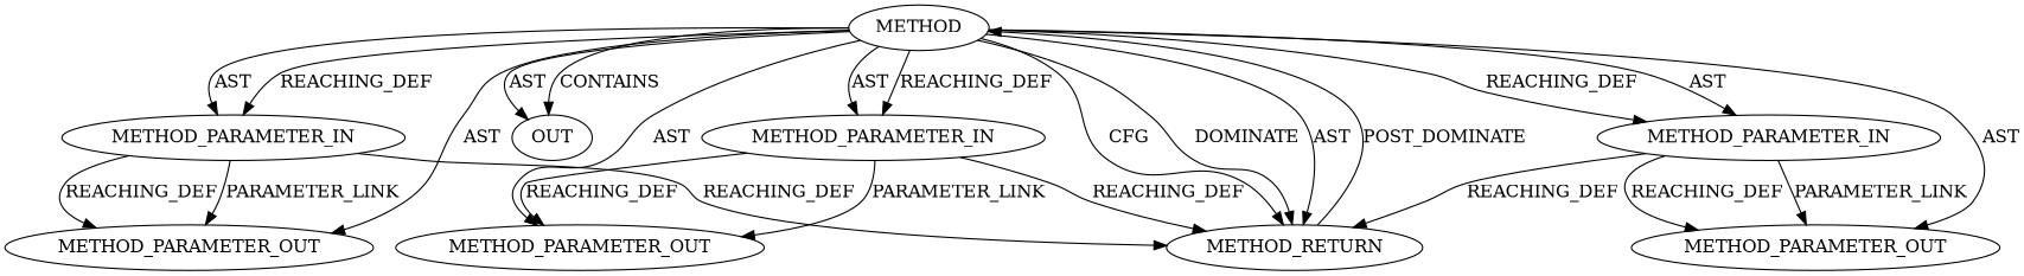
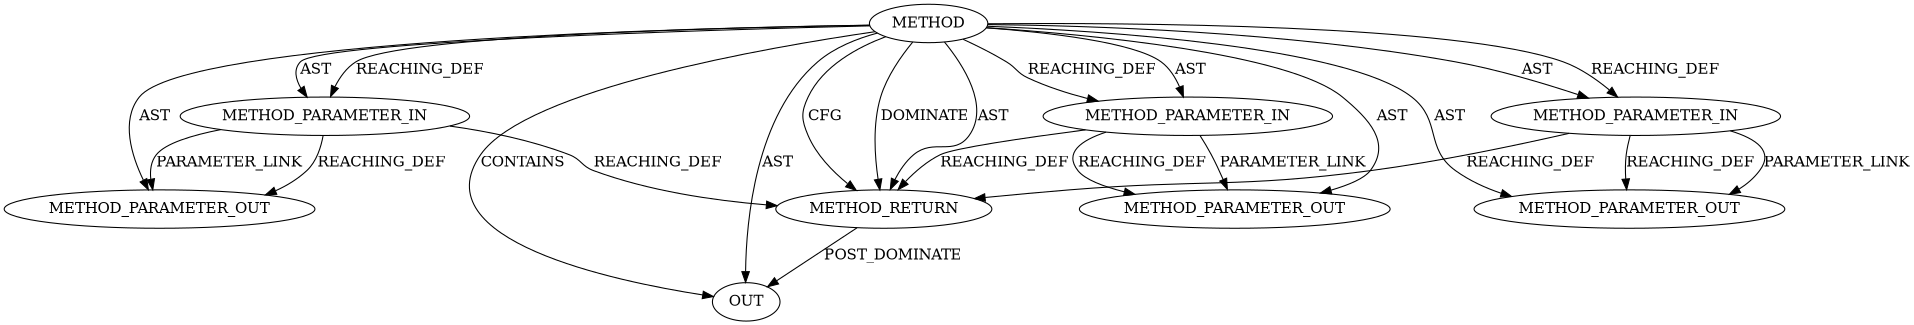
  digraph {
    node [CODE=p1 EVALUATION_STRATEGY=BY_VALUE IS_VARIADIC=false ORDER=1 TYPE_FULL_NAME=ANY]
    n1 [INDEX=1 NAME=p1 label=METHOD_PARAMETER_OUT]
    n2 [AST_PARENT_FULL_NAME="<global>" AST_PARENT_TYPE=NAMESPACE_BLOCK CODE="<empty>" FILENAME="<empty>" FULL_NAME=ssl_set_handshake_header IS_EXTERNAL=true NAME=ssl_set_handshake_header ORDER=0 label=METHOD EVALUATION_STRATEGY="" IS_VARIADIC="" TYPE_FULL_NAME=""]
    n3 [ARGUMENT_INDEX=1 CODE="<empty>" label=OUT EVALUATION_STRATEGY="" IS_VARIADIC=""]
    n4 [CODE=p3 INDEX=3 NAME=p3 ORDER=3 label=METHOD_PARAMETER_OUT]
    n5 [INDEX=1 NAME=p1 label=METHOD_PARAMETER_IN]
    n6 [CODE=p2 INDEX=2 NAME=p2 ORDER=2 label=METHOD_PARAMETER_IN]
    n7 [CODE=p3 INDEX=3 NAME=p3 ORDER=3 label=METHOD_PARAMETER_IN]
    n8 [CODE=RET ORDER=2 label=METHOD_RETURN IS_VARIADIC=""]
    n9 [CODE=p2 INDEX=2 NAME=p2 ORDER=2 label=METHOD_PARAMETER_OUT]
    n2 -> n1 [label=AST]
    n2 -> n3 [label=CONTAINS]
    n2 -> n3 [label=AST]
    n2 -> n4 [label=AST]
    n2 -> n5 [label=AST]
    n2 -> n5 [label=REACHING_DEF]
    n2 -> n6 [label=AST]
    n2 -> n6 [label=REACHING_DEF]
    n2 -> n7 [label=REACHING_DEF]
    n2 -> n7 [label=AST]
    n2 -> n8 [label=CFG]
    n2 -> n8 [label=DOMINATE]
    n2 -> n8 [label=AST]
    n2 -> n9 [label=AST]
    n5 -> n1 [VARIABLE=p1 label=REACHING_DEF]
    n5 -> n1 [label=PARAMETER_LINK]
    n5 -> n8 [VARIABLE=p1 label=REACHING_DEF]
    n6 -> n8 [VARIABLE=p2 label=REACHING_DEF]
    n6 -> n9 [label=PARAMETER_LINK]
    n6 -> n9 [VARIABLE=p2 label=REACHING_DEF]
    n7 -> n4 [label=PARAMETER_LINK]
    n7 -> n4 [VARIABLE=p3 label=REACHING_DEF]
    n7 -> n8 [VARIABLE=p3 label=REACHING_DEF]
-   n8 -> n2 [label=POST_DOMINATE]
+   n8 -> n3 [label=POST_DOMINATE]
  }
